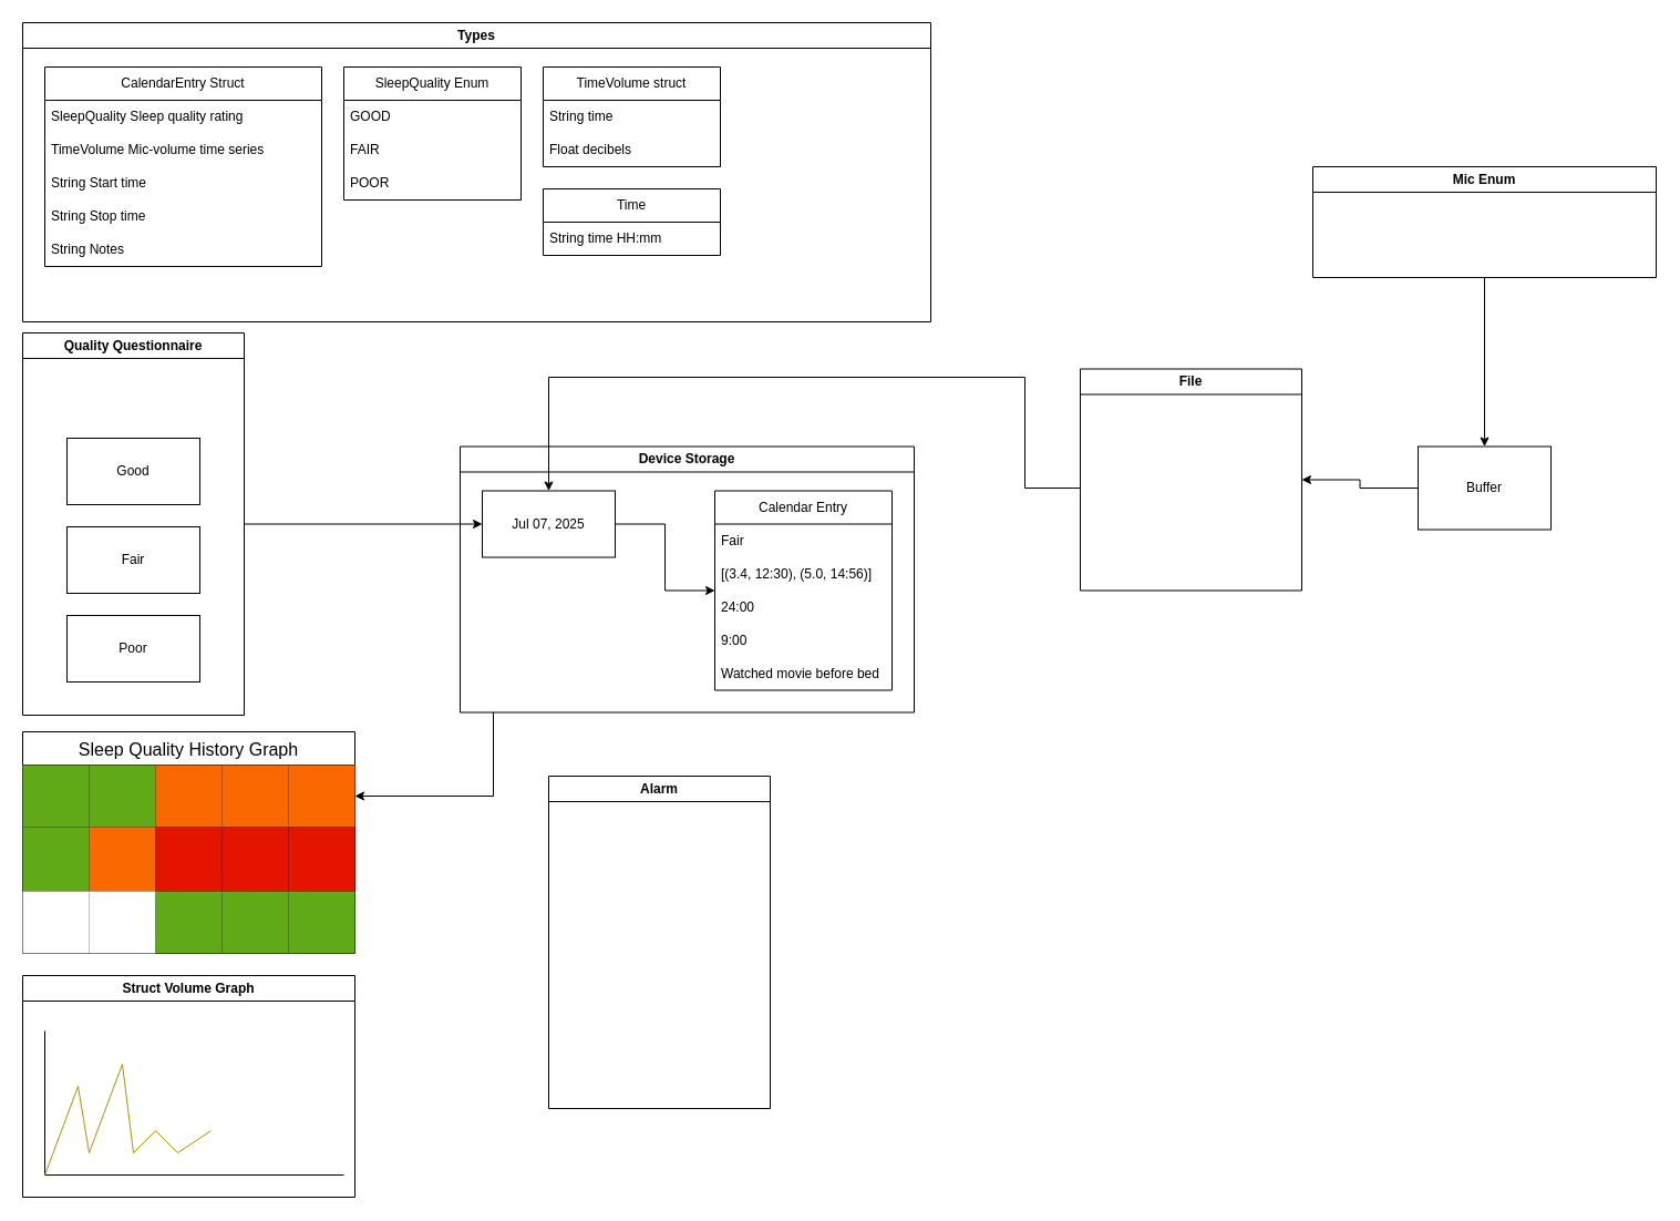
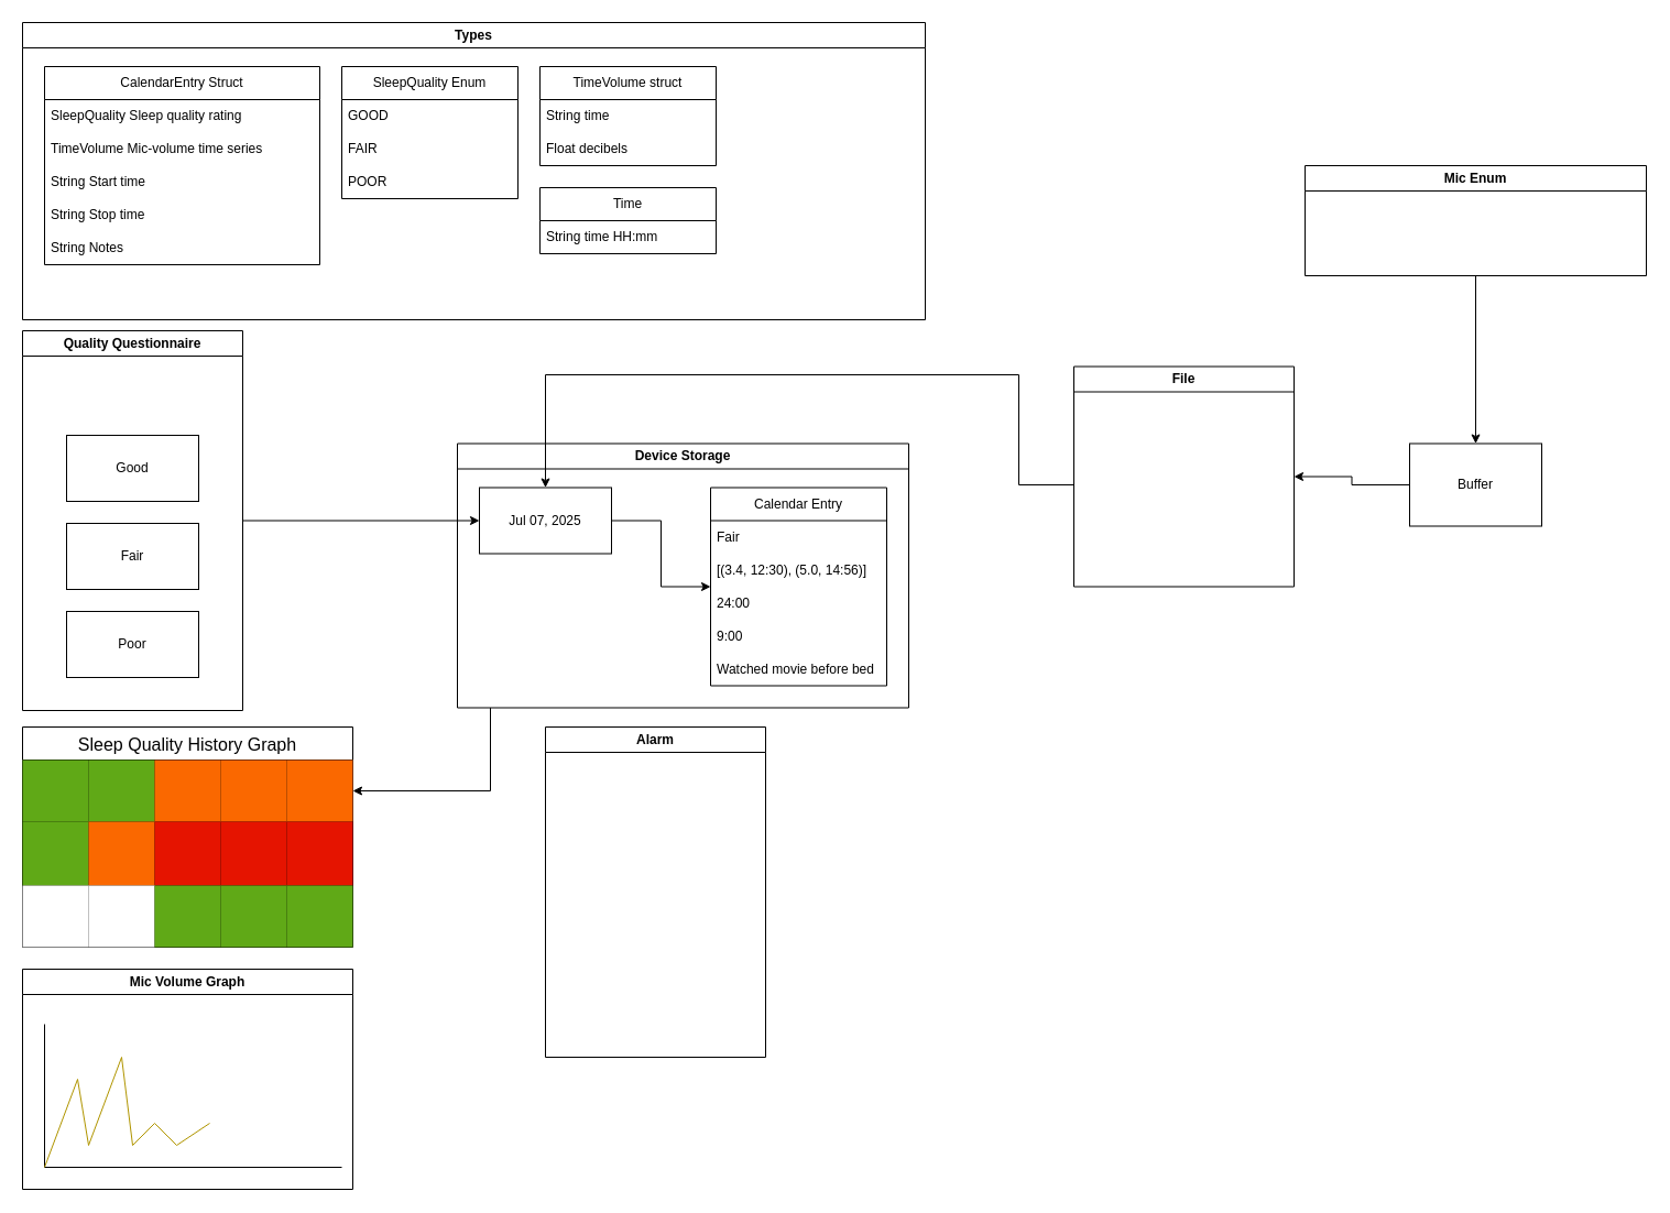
  <mxCell id="0" />
  <mxCell id="1" parent="0" />
  <mxCell id="2" style="edgeStyle=orthogonalEdgeStyle;rounded=0;orthogonalLoop=1;jettySize=auto;html=1;" edge="1" parent="1" source="3" target="34"><mxGeometry relative="1" as="geometry"><Array as="points"><mxPoint x="445" y="718" /></Array></mxGeometry></mxCell>
  <mxCell id="3" value="Device Storage" style="swimlane;whiteSpace=wrap;html=1;" parent="1" vertex="1"><mxGeometry x="415" y="402.5" width="410" height="240" as="geometry" /></mxCell>
  <mxCell id="4" value="Jul 07, 2025" style="rounded=0;whiteSpace=wrap;html=1;" parent="3" vertex="1"><mxGeometry x="20" y="40" width="120" height="60" as="geometry" /></mxCell>
  <mxCell id="5" value="Calendar Entry" style="swimlane;fontStyle=0;childLayout=stackLayout;horizontal=1;startSize=30;horizontalStack=0;resizeParent=1;resizeParentMax=0;resizeLast=0;collapsible=1;marginBottom=0;whiteSpace=wrap;html=1;" parent="3" vertex="1"><mxGeometry x="230" y="40" width="160" height="180" as="geometry" /></mxCell>
  <mxCell id="6" value="Fair" style="text;strokeColor=none;fillColor=none;align=left;verticalAlign=middle;spacingLeft=4;spacingRight=4;overflow=hidden;points=[[0,0.5],[1,0.5]];portConstraint=eastwest;rotatable=0;whiteSpace=wrap;html=1;" parent="5" vertex="1"><mxGeometry y="30" width="160" height="30" as="geometry" /></mxCell>
  <mxCell id="7" value="[(3.4, 12:30), (5.0, 14:56)]" style="text;strokeColor=none;fillColor=none;align=left;verticalAlign=middle;spacingLeft=4;spacingRight=4;overflow=hidden;points=[[0,0.5],[1,0.5]];portConstraint=eastwest;rotatable=0;whiteSpace=wrap;html=1;" parent="5" vertex="1"><mxGeometry y="60" width="160" height="30" as="geometry" /></mxCell>
  <mxCell id="8" value="24:00" style="text;strokeColor=none;fillColor=none;align=left;verticalAlign=middle;spacingLeft=4;spacingRight=4;overflow=hidden;points=[[0,0.5],[1,0.5]];portConstraint=eastwest;rotatable=0;whiteSpace=wrap;html=1;" parent="5" vertex="1"><mxGeometry y="90" width="160" height="30" as="geometry" /></mxCell>
  <mxCell id="9" value="9:00" style="text;strokeColor=none;fillColor=none;align=left;verticalAlign=middle;spacingLeft=4;spacingRight=4;overflow=hidden;points=[[0,0.5],[1,0.5]];portConstraint=eastwest;rotatable=0;whiteSpace=wrap;html=1;" parent="5" vertex="1"><mxGeometry y="120" width="160" height="30" as="geometry" /></mxCell>
  <mxCell id="10" value="Watched movie before bed" style="text;strokeColor=none;fillColor=none;align=left;verticalAlign=middle;spacingLeft=4;spacingRight=4;overflow=hidden;points=[[0,0.5],[1,0.5]];portConstraint=eastwest;rotatable=0;whiteSpace=wrap;html=1;" parent="5" vertex="1"><mxGeometry y="150" width="160" height="30" as="geometry" /></mxCell>
  <mxCell id="11" style="edgeStyle=orthogonalEdgeStyle;rounded=0;orthogonalLoop=1;jettySize=auto;html=1;" parent="3" source="4" target="5" edge="1"><mxGeometry relative="1" as="geometry" /></mxCell>
  <mxCell id="12" style="edgeStyle=orthogonalEdgeStyle;rounded=0;orthogonalLoop=1;jettySize=auto;html=1;" edge="1" parent="1" source="13" target="4"><mxGeometry relative="1" as="geometry" /></mxCell>
  <mxCell id="13" value="Quality Questionnaire" style="swimlane;whiteSpace=wrap;html=1;" parent="1" vertex="1"><mxGeometry x="20" y="300" width="200" height="345" as="geometry" /></mxCell>
  <mxCell id="14" value="Good" style="rounded=0;whiteSpace=wrap;html=1;" parent="13" vertex="1"><mxGeometry x="40" y="95" width="120" height="60" as="geometry" /></mxCell>
  <mxCell id="15" value="Fair" style="rounded=0;whiteSpace=wrap;html=1;" parent="13" vertex="1"><mxGeometry x="40" y="175" width="120" height="60" as="geometry" /></mxCell>
  <mxCell id="16" value="Poor" style="rounded=0;whiteSpace=wrap;html=1;" parent="13" vertex="1"><mxGeometry x="40" y="255" width="120" height="60" as="geometry" /></mxCell>
  <mxCell id="17" value="Types" style="swimlane;whiteSpace=wrap;html=1;" parent="1" vertex="1"><mxGeometry x="20" y="20" width="820" height="270" as="geometry" /></mxCell>
  <mxCell id="18" value="CalendarEntry Struct" style="swimlane;fontStyle=0;childLayout=stackLayout;horizontal=1;startSize=30;horizontalStack=0;resizeParent=1;resizeParentMax=0;resizeLast=0;collapsible=1;marginBottom=0;whiteSpace=wrap;html=1;" parent="17" vertex="1"><mxGeometry x="20" y="40" width="250" height="180" as="geometry" /></mxCell>
  <mxCell id="19" value="SleepQuality Sleep quality rating" style="text;strokeColor=none;fillColor=none;align=left;verticalAlign=middle;spacingLeft=4;spacingRight=4;overflow=hidden;points=[[0,0.5],[1,0.5]];portConstraint=eastwest;rotatable=0;whiteSpace=wrap;html=1;" parent="18" vertex="1"><mxGeometry y="30" width="250" height="30" as="geometry" /></mxCell>
  <mxCell id="20" value="TimeVolume Mic-volume time series" style="text;strokeColor=none;fillColor=none;align=left;verticalAlign=middle;spacingLeft=4;spacingRight=4;overflow=hidden;points=[[0,0.5],[1,0.5]];portConstraint=eastwest;rotatable=0;whiteSpace=wrap;html=1;" parent="18" vertex="1"><mxGeometry y="60" width="250" height="30" as="geometry" /></mxCell>
  <mxCell id="21" value="String Start time" style="text;strokeColor=none;fillColor=none;align=left;verticalAlign=middle;spacingLeft=4;spacingRight=4;overflow=hidden;points=[[0,0.5],[1,0.5]];portConstraint=eastwest;rotatable=0;whiteSpace=wrap;html=1;" parent="18" vertex="1"><mxGeometry y="90" width="250" height="30" as="geometry" /></mxCell>
  <mxCell id="22" value="String Stop time" style="text;strokeColor=none;fillColor=none;align=left;verticalAlign=middle;spacingLeft=4;spacingRight=4;overflow=hidden;points=[[0,0.5],[1,0.5]];portConstraint=eastwest;rotatable=0;whiteSpace=wrap;html=1;" parent="18" vertex="1"><mxGeometry y="120" width="250" height="30" as="geometry" /></mxCell>
  <mxCell id="23" value="String Notes" style="text;strokeColor=none;fillColor=none;align=left;verticalAlign=middle;spacingLeft=4;spacingRight=4;overflow=hidden;points=[[0,0.5],[1,0.5]];portConstraint=eastwest;rotatable=0;whiteSpace=wrap;html=1;" parent="18" vertex="1"><mxGeometry y="150" width="250" height="30" as="geometry" /></mxCell>
  <mxCell id="24" value="SleepQuality Enum" style="swimlane;fontStyle=0;childLayout=stackLayout;horizontal=1;startSize=30;horizontalStack=0;resizeParent=1;resizeParentMax=0;resizeLast=0;collapsible=1;marginBottom=0;whiteSpace=wrap;html=1;" parent="17" vertex="1"><mxGeometry x="290" y="40" width="160" height="120" as="geometry" /></mxCell>
  <mxCell id="25" value="GOOD" style="text;strokeColor=none;fillColor=none;align=left;verticalAlign=middle;spacingLeft=4;spacingRight=4;overflow=hidden;points=[[0,0.5],[1,0.5]];portConstraint=eastwest;rotatable=0;whiteSpace=wrap;html=1;" parent="24" vertex="1"><mxGeometry y="30" width="160" height="30" as="geometry" /></mxCell>
  <mxCell id="26" value="FAIR" style="text;strokeColor=none;fillColor=none;align=left;verticalAlign=middle;spacingLeft=4;spacingRight=4;overflow=hidden;points=[[0,0.5],[1,0.5]];portConstraint=eastwest;rotatable=0;whiteSpace=wrap;html=1;" parent="24" vertex="1"><mxGeometry y="60" width="160" height="30" as="geometry" /></mxCell>
  <mxCell id="27" value="POOR" style="text;strokeColor=none;fillColor=none;align=left;verticalAlign=middle;spacingLeft=4;spacingRight=4;overflow=hidden;points=[[0,0.5],[1,0.5]];portConstraint=eastwest;rotatable=0;whiteSpace=wrap;html=1;" parent="24" vertex="1"><mxGeometry y="90" width="160" height="30" as="geometry" /></mxCell>
  <mxCell id="28" value="TimeVolume struct" style="swimlane;fontStyle=0;childLayout=stackLayout;horizontal=1;startSize=30;horizontalStack=0;resizeParent=1;resizeParentMax=0;resizeLast=0;collapsible=1;marginBottom=0;whiteSpace=wrap;html=1;" parent="17" vertex="1"><mxGeometry x="470" y="40" width="160" height="90" as="geometry" /></mxCell>
  <mxCell id="29" value="String time" style="text;strokeColor=none;fillColor=none;align=left;verticalAlign=middle;spacingLeft=4;spacingRight=4;overflow=hidden;points=[[0,0.5],[1,0.5]];portConstraint=eastwest;rotatable=0;whiteSpace=wrap;html=1;" parent="28" vertex="1"><mxGeometry y="30" width="160" height="30" as="geometry" /></mxCell>
  <mxCell id="30" value="Float decibels" style="text;strokeColor=none;fillColor=none;align=left;verticalAlign=middle;spacingLeft=4;spacingRight=4;overflow=hidden;points=[[0,0.5],[1,0.5]];portConstraint=eastwest;rotatable=0;whiteSpace=wrap;html=1;" parent="28" vertex="1"><mxGeometry y="60" width="160" height="30" as="geometry" /></mxCell>
  <mxCell id="31" value="Time" style="swimlane;fontStyle=0;childLayout=stackLayout;horizontal=1;startSize=30;horizontalStack=0;resizeParent=1;resizeParentMax=0;resizeLast=0;collapsible=1;marginBottom=0;whiteSpace=wrap;html=1;" vertex="1" parent="17"><mxGeometry x="470" y="150" width="160" height="60" as="geometry" /></mxCell>
  <mxCell id="32" value="String time HH:mm" style="text;strokeColor=none;fillColor=none;align=left;verticalAlign=middle;spacingLeft=4;spacingRight=4;overflow=hidden;points=[[0,0.5],[1,0.5]];portConstraint=eastwest;rotatable=0;whiteSpace=wrap;html=1;" vertex="1" parent="31"><mxGeometry y="30" width="160" height="30" as="geometry" /></mxCell>
  <mxCell id="33" value="Sleep Quality History Graph" style="shape=table;startSize=30;container=1;collapsible=0;childLayout=tableLayout;strokeColor=default;fontSize=16;" parent="1" vertex="1"><mxGeometry x="20" y="660" width="300" height="200" as="geometry" /></mxCell>
  <mxCell id="34" value="" style="shape=tableRow;horizontal=0;startSize=0;swimlaneHead=0;swimlaneBody=0;strokeColor=inherit;top=0;left=0;bottom=0;right=0;collapsible=0;dropTarget=0;fillColor=none;points=[[0,0.5],[1,0.5]];portConstraint=eastwest;fontSize=16;" parent="33" vertex="1"><mxGeometry y="30" width="300" height="56" as="geometry" /></mxCell>
  <mxCell id="35" value="" style="shape=partialRectangle;html=1;whiteSpace=wrap;connectable=0;strokeColor=#2D7600;overflow=hidden;fillColor=#60a917;top=0;left=0;bottom=0;right=0;pointerEvents=1;fontSize=16;fontColor=#ffffff;" parent="34" vertex="1"><mxGeometry width="60" height="56" as="geometry"><mxRectangle width="60" height="56" as="alternateBounds" /></mxGeometry></mxCell>
  <mxCell id="36" value="" style="shape=partialRectangle;html=1;whiteSpace=wrap;connectable=0;strokeColor=#2D7600;overflow=hidden;fillColor=#60a917;top=0;left=0;bottom=0;right=0;pointerEvents=1;fontSize=16;fontColor=#ffffff;" parent="34" vertex="1"><mxGeometry x="60" width="60" height="56" as="geometry"><mxRectangle width="60" height="56" as="alternateBounds" /></mxGeometry></mxCell>
  <mxCell id="37" value="" style="shape=partialRectangle;html=1;whiteSpace=wrap;connectable=0;strokeColor=#C73500;overflow=hidden;fillColor=#fa6800;top=0;left=0;bottom=0;right=0;pointerEvents=1;fontSize=16;fontColor=#000000;" parent="34" vertex="1"><mxGeometry x="120" width="60" height="56" as="geometry"><mxRectangle width="60" height="56" as="alternateBounds" /></mxGeometry></mxCell>
  <mxCell id="38" style="shape=partialRectangle;html=1;whiteSpace=wrap;connectable=0;strokeColor=#C73500;overflow=hidden;fillColor=#fa6800;top=0;left=0;bottom=0;right=0;pointerEvents=1;fontSize=16;fontColor=#000000;" parent="34" vertex="1"><mxGeometry x="180" width="60" height="56" as="geometry"><mxRectangle width="60" height="56" as="alternateBounds" /></mxGeometry></mxCell>
  <mxCell id="39" style="shape=partialRectangle;html=1;whiteSpace=wrap;connectable=0;strokeColor=#C73500;overflow=hidden;fillColor=#fa6800;top=0;left=0;bottom=0;right=0;pointerEvents=1;fontSize=16;fontColor=#000000;" parent="34" vertex="1"><mxGeometry x="240" width="60" height="56" as="geometry"><mxRectangle width="60" height="56" as="alternateBounds" /></mxGeometry></mxCell>
  <mxCell id="40" value="" style="shape=tableRow;horizontal=0;startSize=0;swimlaneHead=0;swimlaneBody=0;strokeColor=inherit;top=0;left=0;bottom=0;right=0;collapsible=0;dropTarget=0;fillColor=none;points=[[0,0.5],[1,0.5]];portConstraint=eastwest;fontSize=16;" parent="33" vertex="1"><mxGeometry y="86" width="300" height="58" as="geometry" /></mxCell>
  <mxCell id="41" value="" style="shape=partialRectangle;html=1;whiteSpace=wrap;connectable=0;strokeColor=#2D7600;overflow=hidden;fillColor=#60a917;top=0;left=0;bottom=0;right=0;pointerEvents=1;fontSize=16;fontColor=#ffffff;" parent="40" vertex="1"><mxGeometry width="60" height="58" as="geometry"><mxRectangle width="60" height="58" as="alternateBounds" /></mxGeometry></mxCell>
  <mxCell id="42" value="" style="shape=partialRectangle;html=1;whiteSpace=wrap;connectable=0;strokeColor=#C73500;overflow=hidden;fillColor=#fa6800;top=0;left=0;bottom=0;right=0;pointerEvents=1;fontSize=16;fontColor=#000000;" parent="40" vertex="1"><mxGeometry x="60" width="60" height="58" as="geometry"><mxRectangle width="60" height="58" as="alternateBounds" /></mxGeometry></mxCell>
  <mxCell id="43" value="" style="shape=partialRectangle;html=1;whiteSpace=wrap;connectable=0;strokeColor=light-dark(#B20000,#FF4141);overflow=hidden;fillColor=light-dark(#E51400,#FF4141);top=0;left=0;bottom=0;right=0;pointerEvents=1;fontSize=16;fontColor=#ffffff;" parent="40" vertex="1"><mxGeometry x="120" width="60" height="58" as="geometry"><mxRectangle width="60" height="58" as="alternateBounds" /></mxGeometry></mxCell>
  <mxCell id="44" style="shape=partialRectangle;html=1;whiteSpace=wrap;connectable=0;strokeColor=light-dark(#B20000,#FF4141);overflow=hidden;fillColor=light-dark(#E51400,#FF4141);top=0;left=0;bottom=0;right=0;pointerEvents=1;fontSize=16;fontColor=#ffffff;" parent="40" vertex="1"><mxGeometry x="180" width="60" height="58" as="geometry"><mxRectangle width="60" height="58" as="alternateBounds" /></mxGeometry></mxCell>
  <mxCell id="45" style="shape=partialRectangle;html=1;whiteSpace=wrap;connectable=0;strokeColor=light-dark(#B20000,#FF4141);overflow=hidden;fillColor=light-dark(#E51400,#FF4141);top=0;left=0;bottom=0;right=0;pointerEvents=1;fontSize=16;fontColor=#ffffff;" parent="40" vertex="1"><mxGeometry x="240" width="60" height="58" as="geometry"><mxRectangle width="60" height="58" as="alternateBounds" /></mxGeometry></mxCell>
  <mxCell id="46" value="" style="shape=tableRow;horizontal=0;startSize=0;swimlaneHead=0;swimlaneBody=0;strokeColor=inherit;top=0;left=0;bottom=0;right=0;collapsible=0;dropTarget=0;fillColor=none;points=[[0,0.5],[1,0.5]];portConstraint=eastwest;fontSize=16;" parent="33" vertex="1"><mxGeometry y="144" width="300" height="56" as="geometry" /></mxCell>
  <mxCell id="47" value="" style="shape=partialRectangle;html=1;whiteSpace=wrap;connectable=0;strokeColor=inherit;overflow=hidden;fillColor=light-dark(#FFFFFF,#FF4141);top=0;left=0;bottom=0;right=0;pointerEvents=1;fontSize=16;" parent="46" vertex="1"><mxGeometry width="60" height="56" as="geometry"><mxRectangle width="60" height="56" as="alternateBounds" /></mxGeometry></mxCell>
  <mxCell id="48" value="" style="shape=partialRectangle;html=1;whiteSpace=wrap;connectable=0;strokeColor=inherit;overflow=hidden;fillColor=light-dark(#FFFFFF,#FF4141);top=0;left=0;bottom=0;right=0;pointerEvents=1;fontSize=16;" parent="46" vertex="1"><mxGeometry x="60" width="60" height="56" as="geometry"><mxRectangle width="60" height="56" as="alternateBounds" /></mxGeometry></mxCell>
  <mxCell id="49" value="" style="shape=partialRectangle;html=1;whiteSpace=wrap;connectable=0;strokeColor=#2D7600;overflow=hidden;fillColor=#60a917;top=0;left=0;bottom=0;right=0;pointerEvents=1;fontSize=16;fontColor=#ffffff;" parent="46" vertex="1"><mxGeometry x="120" width="60" height="56" as="geometry"><mxRectangle width="60" height="56" as="alternateBounds" /></mxGeometry></mxCell>
  <mxCell id="50" style="shape=partialRectangle;html=1;whiteSpace=wrap;connectable=0;strokeColor=#2D7600;overflow=hidden;fillColor=#60a917;top=0;left=0;bottom=0;right=0;pointerEvents=1;fontSize=16;fontColor=#ffffff;" parent="46" vertex="1"><mxGeometry x="180" width="60" height="56" as="geometry"><mxRectangle width="60" height="56" as="alternateBounds" /></mxGeometry></mxCell>
  <mxCell id="51" style="shape=partialRectangle;html=1;whiteSpace=wrap;connectable=0;strokeColor=#2D7600;overflow=hidden;fillColor=#60a917;top=0;left=0;bottom=0;right=0;pointerEvents=1;fontSize=16;fontColor=#ffffff;" parent="46" vertex="1"><mxGeometry x="240" width="60" height="56" as="geometry"><mxRectangle width="60" height="56" as="alternateBounds" /></mxGeometry></mxCell>
- <mxCell id="52" value="Struct Volume Graph" style="swimlane;whiteSpace=wrap;html=1;" vertex="1" parent="1"><mxGeometry x="20" y="880" width="300" height="200" as="geometry" /></mxCell>
+ <mxCell id="52" value="Mic Volume Graph" style="swimlane;whiteSpace=wrap;html=1;" vertex="1" parent="1"><mxGeometry x="20" y="880" width="300" height="200" as="geometry" /></mxCell>
  <mxCell id="53" value="" style="endArrow=none;html=1;rounded=0;" edge="1" parent="52"><mxGeometry width="50" height="50" relative="1" as="geometry"><mxPoint x="20" y="180" as="sourcePoint" /><mxPoint x="290" y="180" as="targetPoint" /></mxGeometry></mxCell>
  <mxCell id="54" value="" style="endArrow=none;html=1;rounded=0;" edge="1" parent="52"><mxGeometry width="50" height="50" relative="1" as="geometry"><mxPoint x="20" y="180" as="sourcePoint" /><mxPoint x="20" y="50" as="targetPoint" /></mxGeometry></mxCell>
  <mxCell id="55" value="" style="endArrow=none;html=1;rounded=0;fillColor=#e3c800;strokeColor=#B09500;" edge="1" parent="52"><mxGeometry width="50" height="50" relative="1" as="geometry"><mxPoint x="20" y="180" as="sourcePoint" /><mxPoint x="50" y="100" as="targetPoint" /></mxGeometry></mxCell>
  <mxCell id="56" value="" style="endArrow=none;html=1;rounded=0;fillColor=#e3c800;strokeColor=#B09500;" edge="1" parent="52"><mxGeometry width="50" height="50" relative="1" as="geometry"><mxPoint x="60" y="160" as="sourcePoint" /><mxPoint x="50" y="100" as="targetPoint" /></mxGeometry></mxCell>
  <mxCell id="57" value="" style="endArrow=none;html=1;rounded=0;fillColor=#e3c800;strokeColor=#B09500;" edge="1" parent="52"><mxGeometry width="50" height="50" relative="1" as="geometry"><mxPoint x="60" y="160" as="sourcePoint" /><mxPoint x="90" y="80" as="targetPoint" /></mxGeometry></mxCell>
  <mxCell id="58" value="" style="endArrow=none;html=1;rounded=0;fillColor=#e3c800;strokeColor=#B09500;" edge="1" parent="52"><mxGeometry width="50" height="50" relative="1" as="geometry"><mxPoint x="100" y="160" as="sourcePoint" /><mxPoint x="90" y="80" as="targetPoint" /></mxGeometry></mxCell>
  <mxCell id="59" value="" style="endArrow=none;html=1;rounded=0;fillColor=#e3c800;strokeColor=#B09500;" edge="1" parent="52"><mxGeometry width="50" height="50" relative="1" as="geometry"><mxPoint x="100" y="160" as="sourcePoint" /><mxPoint x="120" y="140" as="targetPoint" /></mxGeometry></mxCell>
  <mxCell id="60" value="" style="endArrow=none;html=1;rounded=0;fillColor=#e3c800;strokeColor=#B09500;" edge="1" parent="52"><mxGeometry width="50" height="50" relative="1" as="geometry"><mxPoint x="140" y="160" as="sourcePoint" /><mxPoint x="120" y="140" as="targetPoint" /></mxGeometry></mxCell>
  <mxCell id="61" value="" style="endArrow=none;html=1;rounded=0;fillColor=#e3c800;strokeColor=#B09500;" edge="1" parent="52"><mxGeometry width="50" height="50" relative="1" as="geometry"><mxPoint x="170" y="140" as="sourcePoint" /><mxPoint x="140" y="160" as="targetPoint" /></mxGeometry></mxCell>
  <mxCell id="62" style="edgeStyle=orthogonalEdgeStyle;rounded=0;orthogonalLoop=1;jettySize=auto;html=1;" edge="1" parent="1" source="63" target="65"><mxGeometry relative="1" as="geometry" /></mxCell>
  <mxCell id="63" value="Mic Enum" style="swimlane;whiteSpace=wrap;html=1;startSize=23;" vertex="1" parent="1"><mxGeometry x="1185" y="150" width="310" height="100" as="geometry" /></mxCell>
  <mxCell id="64" style="edgeStyle=orthogonalEdgeStyle;rounded=0;orthogonalLoop=1;jettySize=auto;html=1;" edge="1" parent="1" source="65" target="67"><mxGeometry relative="1" as="geometry" /></mxCell>
  <mxCell id="65" value="Buffer" style="rounded=0;whiteSpace=wrap;html=1;" vertex="1" parent="1"><mxGeometry x="1280" y="402.5" width="120" height="75" as="geometry" /></mxCell>
  <mxCell id="66" style="edgeStyle=orthogonalEdgeStyle;rounded=0;orthogonalLoop=1;jettySize=auto;html=1;" edge="1" parent="1" source="67" target="4"><mxGeometry relative="1" as="geometry"><Array as="points"><mxPoint x="925" y="440" /><mxPoint x="925" y="340" /><mxPoint x="495" y="340" /></Array></mxGeometry></mxCell>
  <mxCell id="67" value="File" style="swimlane;whiteSpace=wrap;html=1;" vertex="1" parent="1"><mxGeometry x="975" y="332.5" width="200" height="200" as="geometry" /></mxCell>
- <mxCell id="68" value="Alarm" style="swimlane;whiteSpace=wrap;html=1;startSize=23;" vertex="1" parent="1"><mxGeometry x="495" y="700" width="200" height="300" as="geometry" /></mxCell>
+ <mxCell id="68" value="Alarm" style="swimlane;whiteSpace=wrap;html=1;startSize=23;" vertex="1" parent="1"><mxGeometry x="495" y="660" width="200" height="300" as="geometry" /></mxCell>
